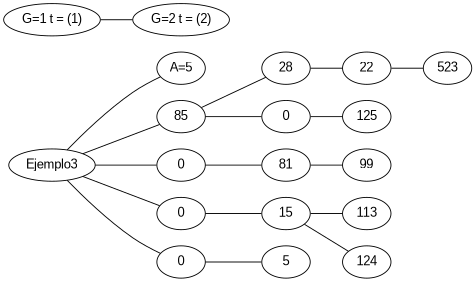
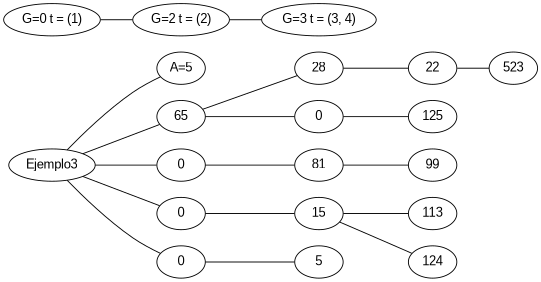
  graph {
    fontname="Liberation Sans"
    rankdir=LR
    node [fontname="Liberation Sans"]
    edge [fontname="Liberation Sans"]
    n1 [label=Ejemplo3]
    n2 [label="A=5"]
-   n3 [label="G=1 t = (1)"]
+   n3 [label="G=0 t = (1)"]
    n4 [label=28]
-   n5 [label=85]
+   n5 [label=65]
    n6 [label=0]
    n7 [label=0]
    n8 [label=0]
    n9 [label="G=2 t = (2)"]
+   n10 [label="G=3 t = (3, 4)"]
    n11 [label=22]
    n12 [label=0]
    n13 [label=81]
    n14 [label=15]
    n15 [label=5]
    n16 [label=523]
    n17 [label=125]
    n18 [label=99]
    n19 [label=113]
    n20 [label=124]
    subgraph sub_1 {
      n1
      n2
      n3
      n4
      n5
      n6
      n7
      n8
      n9
+     n10
      n11
      n12
      n13
      n14
      n15
      n16
      n17
      n18
      n19
      n20
    }
    n1 -- n2
    n1 -- n5
    n1 -- n6
    n1 -- n7
    n1 -- n8
    n3 -- n9
    n4 -- n11
    n5 -- n4
    n5 -- n12
    n6 -- n13
    n7 -- n14
    n8 -- n15
+   n9 -- n10
    n11 -- n16
    n12 -- n17
    n13 -- n18
    n14 -- n19
    n14 -- n20
  }
